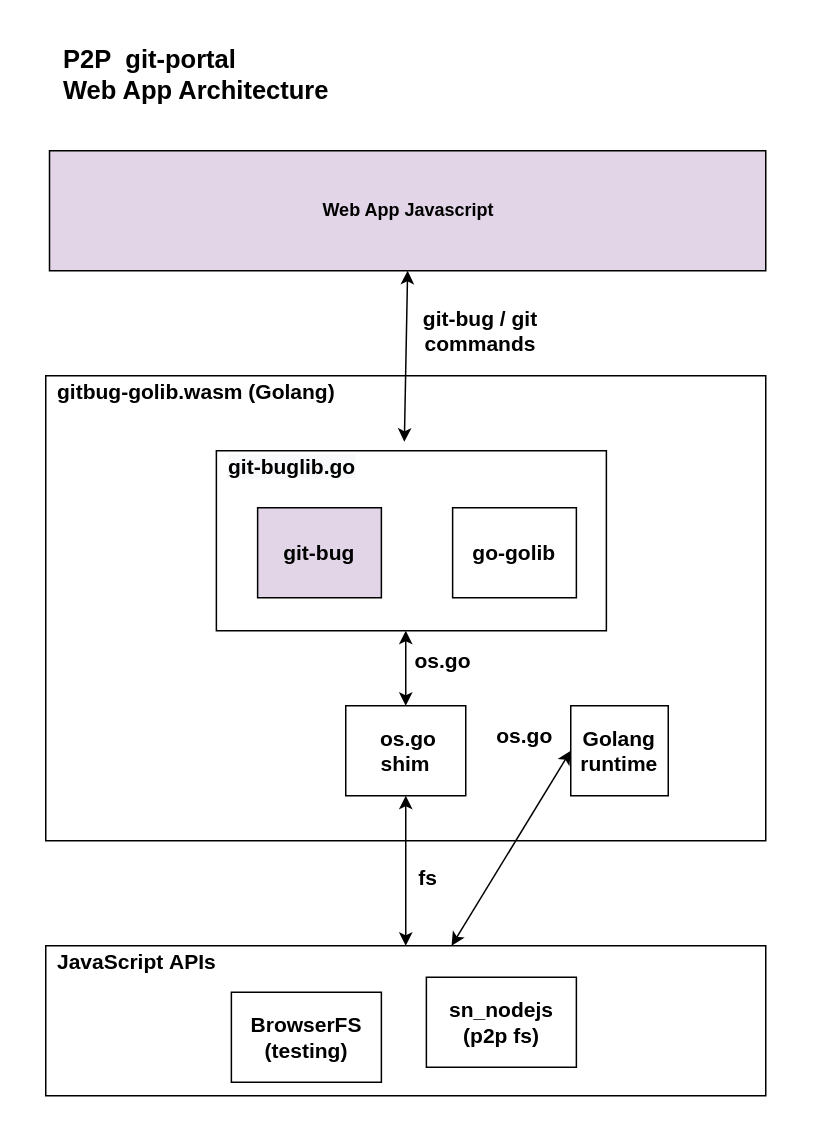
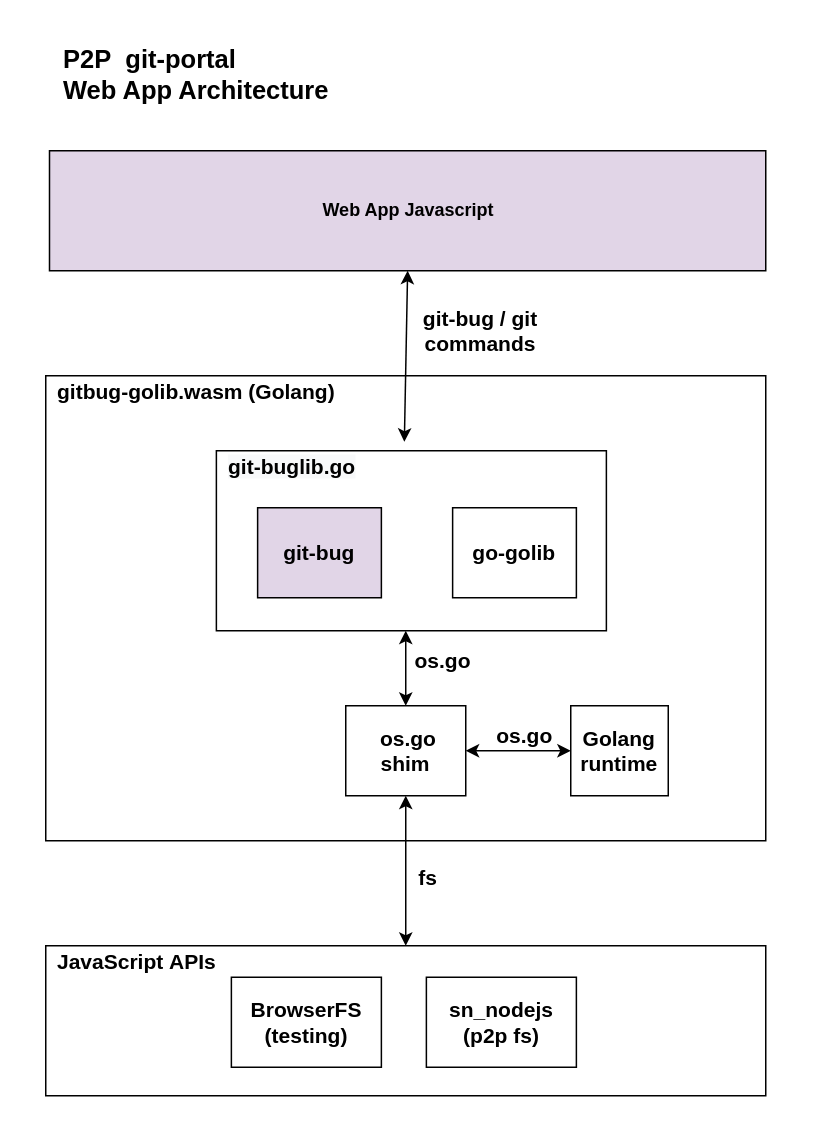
  <mxCell id="0" />
  <mxCell id="1" parent="0" />
  <mxCell id="2" value="" style="rounded=0;whiteSpace=wrap;html=1;fontSize=14;align=left;labelBorderColor=none;strokeColor=none;" vertex="1" parent="1"><mxGeometry x="20" y="20" width="500" height="720" as="geometry" /></mxCell>
  <mxCell id="3" value="JavaScript&amp;nbsp;APIs" style="rounded=0;fontStyle=1;align=left;html=1;whiteSpace=wrap;labelPosition=center;verticalLabelPosition=top;verticalAlign=bottom;horizontal=1;spacingTop=0;spacingBottom=0;spacingLeft=28;fontSize=14;spacing=-20;" parent="1" vertex="1"><mxGeometry x="30" y="630" width="480" height="100" as="geometry" /></mxCell>
  <mxCell id="4" value="Web App Javascript" style="rounded=0;whiteSpace=wrap;html=1;fontStyle=1;fillColor=#e1d5e7;" parent="1" vertex="1"><mxGeometry x="32.5" y="100" width="477.5" height="80" as="geometry" /></mxCell>
  <mxCell id="5" value="P2P&amp;nbsp;&amp;nbsp;git-portal&amp;nbsp;&lt;br&gt;Web App Architecture" style="text;html=1;strokeColor=none;fillColor=none;align=left;verticalAlign=middle;whiteSpace=wrap;rounded=0;fontStyle=1;fontSize=17;" parent="1" vertex="1"><mxGeometry x="40" y="40" width="280" height="20" as="geometry" /></mxCell>
  <mxCell id="6" value="gitbug-golib.wasm (Golang)" style="rounded=0;fontStyle=1;align=left;html=1;whiteSpace=wrap;labelPosition=center;verticalLabelPosition=top;verticalAlign=bottom;horizontal=1;spacingTop=0;spacingBottom=0;spacingLeft=28;fontSize=14;spacing=-20;" parent="1" vertex="1"><mxGeometry x="30" y="250" width="480" height="310" as="geometry" /></mxCell>
  <mxCell id="7" value="&lt;b&gt;Golang&lt;br&gt;runtime&lt;br&gt;&lt;/b&gt;" style="rounded=0;whiteSpace=wrap;html=1;fontSize=14;align=center;" parent="1" vertex="1"><mxGeometry x="380" y="470" width="65" height="60" as="geometry" /></mxCell>
  <mxCell id="8" value="&lt;b&gt;&amp;nbsp;os.go&lt;br&gt;shim&lt;br&gt;&lt;/b&gt;" style="rounded=0;whiteSpace=wrap;html=1;fontSize=14;align=center;" parent="1" vertex="1"><mxGeometry x="230" y="470" width="80" height="60" as="geometry" /></mxCell>
- <mxCell id="9" value="&lt;b&gt;BrowserFS&lt;br&gt;(testing)&lt;br&gt;&lt;/b&gt;" style="rounded=0;whiteSpace=wrap;html=1;fontSize=14;align=center;" parent="1" vertex="1"><mxGeometry x="153.75" y="661" width="100" height="60" as="geometry" /></mxCell>
+ <mxCell id="9" value="&lt;b&gt;BrowserFS&lt;br&gt;(testing)&lt;br&gt;&lt;/b&gt;" style="rounded=0;whiteSpace=wrap;html=1;fontSize=14;align=center;" parent="1" vertex="1"><mxGeometry x="153.75" y="651" width="100" height="60" as="geometry" /></mxCell>
  <mxCell id="10" value="&lt;b&gt;sn_nodejs&lt;br&gt;(p2p fs)&lt;br&gt;&lt;/b&gt;" style="rounded=0;whiteSpace=wrap;html=1;fontSize=14;align=center;" parent="1" vertex="1"><mxGeometry x="283.75" y="651" width="100" height="60" as="geometry" /></mxCell>
  <mxCell id="11" value="&lt;meta charset=&quot;utf-8&quot;&gt;&lt;b style=&quot;color: rgb(0, 0, 0); font-family: helvetica; font-size: 14px; font-style: normal; letter-spacing: normal; text-align: center; text-indent: 0px; text-transform: none; word-spacing: 0px; background-color: rgb(248, 249, 250);&quot;&gt;git-buglib.go&lt;/b&gt;" style="rounded=0;fontStyle=1;align=left;html=1;whiteSpace=wrap;labelPosition=center;verticalLabelPosition=top;verticalAlign=bottom;horizontal=1;spacingTop=0;spacingBottom=0;spacingLeft=28;fontSize=14;spacing=-20;" parent="1" vertex="1"><mxGeometry x="143.75" y="300" width="260" height="120" as="geometry" /></mxCell>
  <mxCell id="12" value="&lt;b&gt;go-golib&lt;br&gt;&lt;/b&gt;" style="rounded=0;whiteSpace=wrap;html=1;fontSize=14;align=center;" parent="1" vertex="1"><mxGeometry x="301.25" y="338" width="82.5" height="60" as="geometry" /></mxCell>
  <mxCell id="13" value="&lt;b&gt;git-bug&lt;br&gt;&lt;/b&gt;" style="rounded=0;whiteSpace=wrap;html=1;fontSize=14;align=center;fillColor=#e1d5e7;" parent="1" vertex="1"><mxGeometry x="171.25" y="338" width="82.5" height="60" as="geometry" /></mxCell>
  <mxCell id="14" value="" style="endArrow=classic;startArrow=classic;html=1;fontSize=14;exitX=0.5;exitY=0;exitDx=0;exitDy=0;" parent="1" source="8" edge="1"><mxGeometry width="50" height="50" relative="1" as="geometry"><mxPoint x="150" y="390" as="sourcePoint" /><mxPoint x="270" y="420" as="targetPoint" /></mxGeometry></mxCell>
- <mxCell id="15" value="" style="endArrow=classic;startArrow=classic;html=1;fontSize=14;exitX=0;exitY=0.5;exitDx=0;exitDy=0;" parent="1" source="7" target="3" edge="1"><mxGeometry width="50" height="50" relative="1" as="geometry"><mxPoint x="280" y="480" as="sourcePoint" /><mxPoint x="280" y="430" as="targetPoint" /></mxGeometry></mxCell>
+ <mxCell id="15" value="" style="endArrow=classic;startArrow=classic;html=1;fontSize=14;exitX=0;exitY=0.5;exitDx=0;exitDy=0;entryX=1;entryY=0.5;entryDx=0;entryDy=0;" parent="1" source="7" target="8" edge="1"><mxGeometry width="50" height="50" relative="1" as="geometry"><mxPoint x="280" y="480" as="sourcePoint" /><mxPoint x="280" y="430" as="targetPoint" /></mxGeometry></mxCell>
  <mxCell id="16" value="" style="endArrow=classic;startArrow=classic;html=1;fontSize=14;entryX=0.5;entryY=0;entryDx=0;entryDy=0;" parent="1" edge="1"><mxGeometry width="50" height="50" relative="1" as="geometry"><mxPoint x="270" y="530" as="sourcePoint" /><mxPoint x="270" y="630" as="targetPoint" /></mxGeometry></mxCell>
  <mxCell id="17" value="fs" style="text;html=1;strokeColor=none;fillColor=none;align=center;verticalAlign=middle;whiteSpace=wrap;rounded=0;fontSize=14;fontStyle=1" parent="1" vertex="1"><mxGeometry x="270" y="574.5" width="30" height="20" as="geometry" /></mxCell>
  <mxCell id="18" value="os.go" style="text;html=1;strokeColor=none;fillColor=none;align=center;verticalAlign=middle;whiteSpace=wrap;rounded=0;fontSize=14;fontStyle=1" parent="1" vertex="1"><mxGeometry x="260" y="430" width="70" height="20" as="geometry" /></mxCell>
  <mxCell id="19" value="" style="endArrow=classic;startArrow=classic;html=1;fontSize=14;exitX=0.5;exitY=1;exitDx=0;exitDy=0;entryX=0.482;entryY=-0.05;entryDx=0;entryDy=0;entryPerimeter=0;" parent="1" source="4" edge="1" target="11"><mxGeometry width="50" height="50" relative="1" as="geometry"><mxPoint x="220.72" y="306.85" as="sourcePoint" /><mxPoint x="220" y="210" as="targetPoint" /></mxGeometry></mxCell>
  <mxCell id="20" value="git-bug / git&lt;br&gt;commands" style="text;html=1;strokeColor=none;fillColor=none;align=center;verticalAlign=middle;whiteSpace=wrap;rounded=0;fontSize=14;fontStyle=1" parent="1" vertex="1"><mxGeometry x="270" y="210" width="100" height="20" as="geometry" /></mxCell>
  <mxCell id="21" value="os.go" style="text;html=1;strokeColor=none;fillColor=none;align=center;verticalAlign=middle;whiteSpace=wrap;rounded=0;fontSize=14;fontStyle=1" parent="1" vertex="1"><mxGeometry x="330" y="480" width="39" height="20" as="geometry" /></mxCell>
